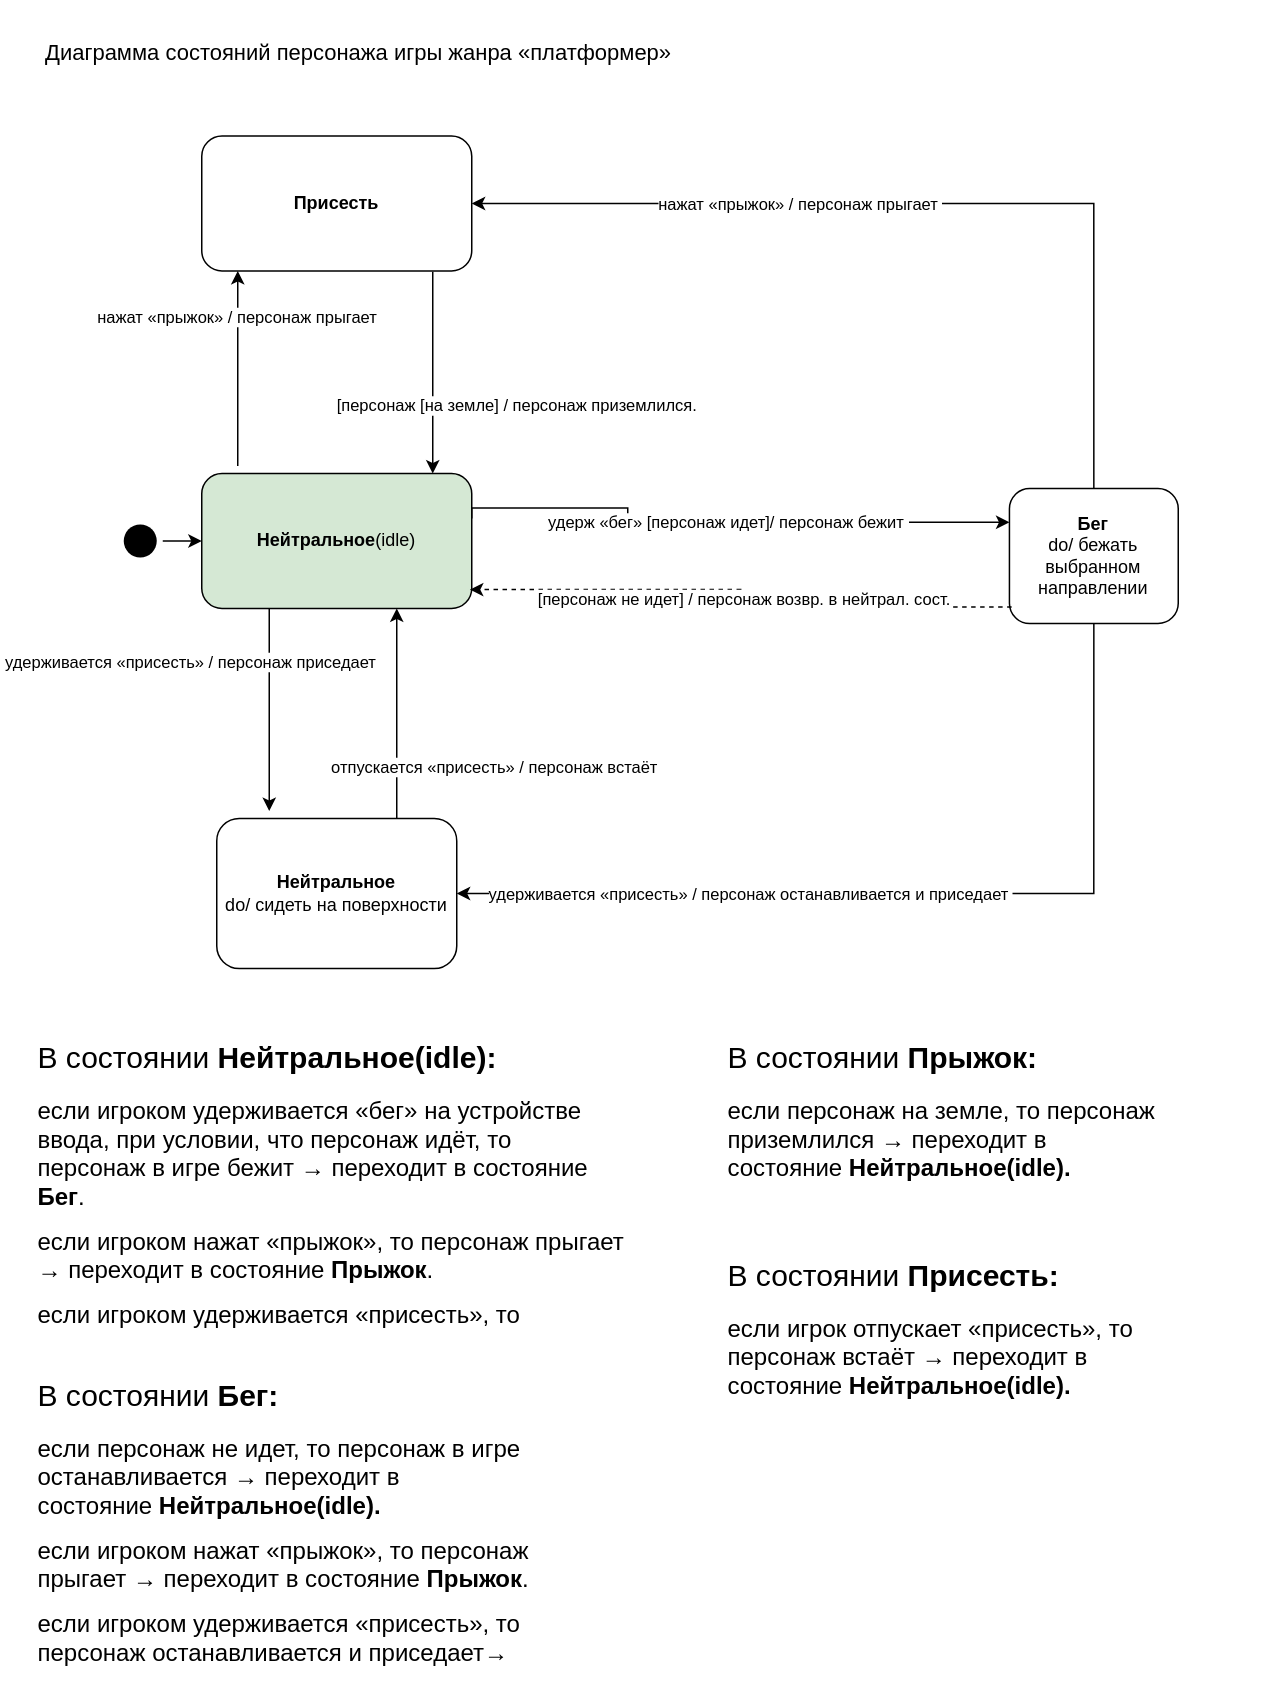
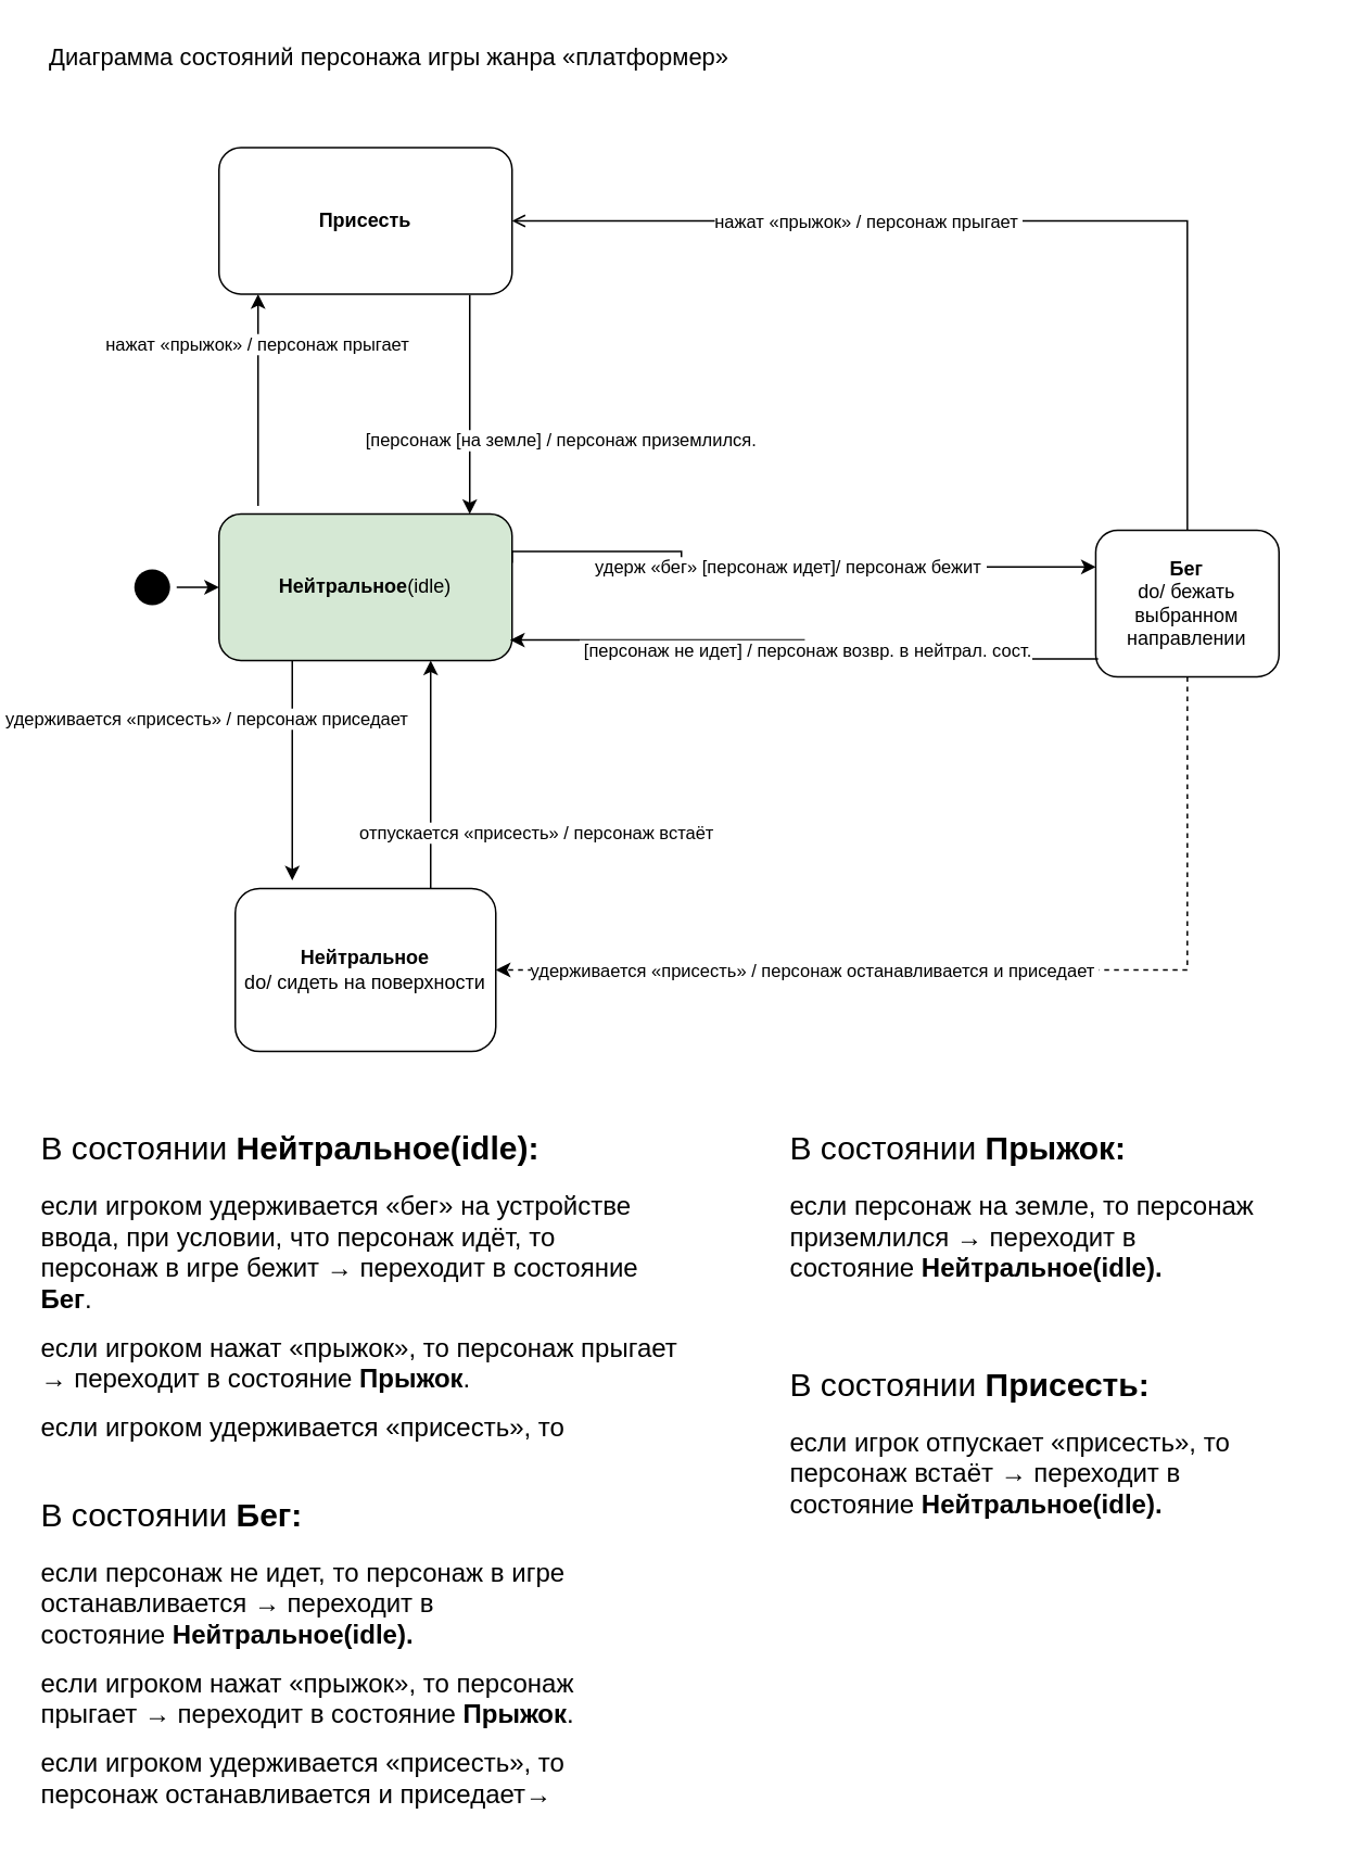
  <mxCell id="0" />
  <mxCell id="1" parent="0" />
  <mxCell id="2" value="&lt;span style=&quot;&quot; id=&quot;docs-internal-guid-36fbc556-7fff-6ebc-dd4b-fb18f65ab0c7&quot;&gt;&lt;span style=&quot;font-size: 11pt; font-family: Arial, sans-serif; color: rgb(0, 0, 0); background-color: transparent; font-style: normal; font-variant: normal; text-decoration: none; vertical-align: baseline;&quot;&gt;Диаграмма состояний персонажа игры жанра «платформер»&lt;br&gt;&lt;/span&gt;&lt;/span&gt;" style="text;whiteSpace=wrap;html=1;" parent="1" vertex="1"><mxGeometry x="28" y="20" width="470" height="40" as="geometry" /></mxCell>
  <mxCell id="3" style="edgeStyle=orthogonalEdgeStyle;rounded=0;orthogonalLoop=1;jettySize=auto;html=1;" parent="1" source="4" target="5" edge="1"><mxGeometry relative="1" as="geometry" /></mxCell>
  <mxCell id="4" value="" style="ellipse;html=1;shape=endState;fillColor=#000000;strokeColor=none;" parent="1" vertex="1"><mxGeometry x="78" y="345" width="30" height="30" as="geometry" /></mxCell>
  <mxCell id="5" value="&lt;b&gt;Нейтральное&lt;/b&gt;(idle)" style="rounded=1;whiteSpace=wrap;html=1;fillColor=#d5e8d4;" parent="1" vertex="1"><mxGeometry x="134" y="315" width="180" height="90" as="geometry" /></mxCell>
  <mxCell id="6" value="&lt;b&gt;Присесть&lt;/b&gt;" style="rounded=1;whiteSpace=wrap;html=1;" parent="1" vertex="1"><mxGeometry x="134" y="90" width="180" height="90" as="geometry" /></mxCell>
  <mxCell id="7" value="&lt;b style=&quot;border-color: var(--border-color);&quot;&gt;Бег&lt;/b&gt;&lt;br style=&quot;border-color: var(--border-color);&quot;&gt;do/ бежать выбранном направлении" style="rounded=1;whiteSpace=wrap;html=1;" parent="1" vertex="1"><mxGeometry x="672.46" y="325" width="112.54" height="90" as="geometry" /></mxCell>
  <mxCell id="8" value="&lt;b&gt;Нейтральное&lt;/b&gt;&lt;br&gt;do/ сидеть на поверхности" style="rounded=1;whiteSpace=wrap;html=1;align=center;" parent="1" vertex="1"><mxGeometry x="144" y="545" width="160" height="100" as="geometry" /></mxCell>
  <mxCell id="9" value="" style="endArrow=classic;html=1;rounded=0;edgeStyle=orthogonalEdgeStyle;exitX=0.25;exitY=1;exitDx=0;exitDy=0;" parent="1" source="5" edge="1"><mxGeometry relative="1" as="geometry"><mxPoint x="184" y="500" as="sourcePoint" /><mxPoint x="179" y="540" as="targetPoint" /></mxGeometry></mxCell>
  <mxCell id="10" value="удерживается «присесть» / персонаж приседает&amp;nbsp;" style="edgeLabel;resizable=0;html=1;align=center;verticalAlign=middle;" parent="9" connectable="0" vertex="1"><mxGeometry relative="1" as="geometry"><mxPoint x="-52" y="-32" as="offset" /></mxGeometry></mxCell>
  <mxCell id="11" value="" style="endArrow=classic;html=1;rounded=0;edgeStyle=orthogonalEdgeStyle;" parent="1" source="8" edge="1"><mxGeometry relative="1" as="geometry"><mxPoint x="189" y="415" as="sourcePoint" /><mxPoint x="264" y="405" as="targetPoint" /><Array as="points"><mxPoint x="264" y="405" /></Array></mxGeometry></mxCell>
  <mxCell id="12" value="отпускается «присесть» / персонаж встаёт" style="edgeLabel;resizable=0;html=1;align=center;verticalAlign=middle;" parent="11" connectable="0" vertex="1"><mxGeometry relative="1" as="geometry"><mxPoint x="64" y="35" as="offset" /></mxGeometry></mxCell>
  <mxCell id="13" value="" style="endArrow=classic;html=1;rounded=0;edgeStyle=orthogonalEdgeStyle;entryX=0;entryY=0.25;entryDx=0;entryDy=0;" parent="1" target="7" edge="1"><mxGeometry relative="1" as="geometry"><mxPoint x="314" y="345" as="sourcePoint" /><mxPoint x="414" y="345" as="targetPoint" /><Array as="points"><mxPoint x="314" y="338" /><mxPoint x="418" y="338" /></Array></mxGeometry></mxCell>
  <mxCell id="14" value="удерж «бег» [персонаж идет]/ персонаж бежит&amp;nbsp;" style="edgeLabel;resizable=0;html=1;align=center;verticalAlign=middle;" parent="13" connectable="0" vertex="1"><mxGeometry relative="1" as="geometry" /></mxCell>
- <mxCell id="15" value="" style="endArrow=classic;html=1;rounded=0;edgeStyle=orthogonalEdgeStyle;exitX=0.013;exitY=0.878;exitDx=0;exitDy=0;exitPerimeter=0;entryX=0.993;entryY=0.86;entryDx=0;entryDy=0;entryPerimeter=0;dashed=1;" parent="1" source="7" target="5" edge="1"><mxGeometry relative="1" as="geometry"><mxPoint x="314" y="375" as="sourcePoint" /><mxPoint x="424" y="440" as="targetPoint" /></mxGeometry></mxCell>
+ <mxCell id="15" value="" style="endArrow=classic;html=1;rounded=0;edgeStyle=orthogonalEdgeStyle;exitX=0.013;exitY=0.878;exitDx=0;exitDy=0;exitPerimeter=0;entryX=0.993;entryY=0.86;entryDx=0;entryDy=0;entryPerimeter=0;" parent="1" source="7" target="5" edge="1"><mxGeometry relative="1" as="geometry"><mxPoint x="314" y="375" as="sourcePoint" /><mxPoint x="424" y="440" as="targetPoint" /></mxGeometry></mxCell>
  <mxCell id="16" value="&amp;nbsp;[персонаж не идет] / персонаж возвр. в нейтрал. сост." style="edgeLabel;resizable=0;html=1;align=center;verticalAlign=middle;" parent="15" connectable="0" vertex="1"><mxGeometry relative="1" as="geometry" /></mxCell>
- <mxCell id="17" value="" style="endArrow=classic;html=1;rounded=0;edgeStyle=orthogonalEdgeStyle;exitX=0.5;exitY=0;exitDx=0;exitDy=0;entryX=1;entryY=0.5;entryDx=0;entryDy=0;" parent="1" source="7" target="6" edge="1"><mxGeometry relative="1" as="geometry"><mxPoint x="674" y="80" as="sourcePoint" /><mxPoint x="774" y="80" as="targetPoint" /></mxGeometry></mxCell>
+ <mxCell id="17" value="" style="endArrow=open;html=1;rounded=0;edgeStyle=orthogonalEdgeStyle;exitX=0.5;exitY=0;exitDx=0;exitDy=0;entryX=1;entryY=0.5;entryDx=0;entryDy=0;" parent="1" source="7" target="6" edge="1"><mxGeometry relative="1" as="geometry"><mxPoint x="674" y="80" as="sourcePoint" /><mxPoint x="774" y="80" as="targetPoint" /></mxGeometry></mxCell>
  <mxCell id="18" value="нажат «прыжок» / персонаж прыгает&amp;nbsp;" style="edgeLabel;resizable=0;html=1;align=center;verticalAlign=middle;" parent="17" connectable="0" vertex="1"><mxGeometry relative="1" as="geometry"><mxPoint x="-84" as="offset" /></mxGeometry></mxCell>
  <mxCell id="19" value="" style="endArrow=classic;html=1;rounded=0;edgeStyle=orthogonalEdgeStyle;entryX=0.713;entryY=-0.002;entryDx=0;entryDy=0;entryPerimeter=0;exitX=0.713;exitY=1.004;exitDx=0;exitDy=0;exitPerimeter=0;" parent="1" edge="1"><mxGeometry relative="1" as="geometry"><mxPoint x="288" y="180.54" as="sourcePoint" /><mxPoint x="288" y="315" as="targetPoint" /></mxGeometry></mxCell>
  <mxCell id="20" value="[персонаж [на земле] / персонаж приземлился." style="edgeLabel;resizable=0;html=1;align=center;verticalAlign=middle;" parent="19" connectable="0" vertex="1"><mxGeometry relative="1" as="geometry"><mxPoint x="55" y="22" as="offset" /></mxGeometry></mxCell>
  <mxCell id="21" value="" style="endArrow=classic;html=1;rounded=0;edgeStyle=orthogonalEdgeStyle;entryX=0.25;entryY=1;entryDx=0;entryDy=0;" parent="1" edge="1"><mxGeometry relative="1" as="geometry"><mxPoint x="158" y="310" as="sourcePoint" /><mxPoint x="158" y="180" as="targetPoint" /></mxGeometry></mxCell>
  <mxCell id="22" value="нажат «прыжок» / персонаж прыгает&amp;nbsp;" style="edgeLabel;resizable=0;html=1;align=center;verticalAlign=middle;" parent="21" connectable="0" vertex="1"><mxGeometry relative="1" as="geometry"><mxPoint y="-35" as="offset" /></mxGeometry></mxCell>
- <mxCell id="23" value="" style="endArrow=classic;html=1;rounded=0;edgeStyle=orthogonalEdgeStyle;exitX=0.5;exitY=1;exitDx=0;exitDy=0;entryX=1;entryY=0.5;entryDx=0;entryDy=0;" parent="1" source="7" target="8" edge="1"><mxGeometry relative="1" as="geometry"><mxPoint x="508" y="490" as="sourcePoint" /><mxPoint x="478" y="590" as="targetPoint" /></mxGeometry></mxCell>
+ <mxCell id="23" value="" style="endArrow=classic;html=1;rounded=0;edgeStyle=orthogonalEdgeStyle;exitX=0.5;exitY=1;exitDx=0;exitDy=0;entryX=1;entryY=0.5;entryDx=0;entryDy=0;dashed=1;" parent="1" source="7" target="8" edge="1"><mxGeometry relative="1" as="geometry"><mxPoint x="508" y="490" as="sourcePoint" /><mxPoint x="478" y="590" as="targetPoint" /></mxGeometry></mxCell>
  <mxCell id="24" value="удерживается «присесть» / персонаж останавливается и приседает&amp;nbsp;" style="edgeLabel;resizable=0;html=1;align=center;verticalAlign=middle;" parent="23" connectable="0" vertex="1"><mxGeometry relative="1" as="geometry"><mxPoint x="-107" as="offset" /></mxGeometry></mxCell>
  <mxCell id="25" value="&lt;h1 style=&quot;font-size: 20px;&quot;&gt;&lt;span style=&quot;background-color: initial; font-weight: normal;&quot;&gt;В состоянии &lt;/span&gt;&lt;span style=&quot;background-color: initial;&quot;&gt;Нейтральное(idle):&lt;/span&gt;&lt;/h1&gt;&lt;h1 style=&quot;border-color: var(--border-color); font-size: 16px;&quot;&gt;&lt;span style=&quot;font-weight: normal;&quot;&gt;если игроком удерживается «бег»&amp;nbsp;на устройстве ввода, при условии, что персонаж идёт, то персонаж&amp;nbsp;в игре бежит → переходит в состояние &lt;/span&gt;Бег&lt;span style=&quot;font-weight: normal;&quot;&gt;.&lt;/span&gt;&lt;/h1&gt;&lt;h1 style=&quot;font-size: 16px;&quot;&gt;&lt;span style=&quot;background-color: initial; font-size: 16px; font-weight: normal;&quot;&gt;если игроком нажат «прыжок», то персонаж прыгает → переходит в состояние &lt;/span&gt;&lt;span style=&quot;background-color: initial; font-size: 16px;&quot;&gt;Прыжок&lt;/span&gt;&lt;span style=&quot;background-color: initial; font-size: 16px; font-weight: normal;&quot;&gt;.&lt;/span&gt;&lt;/h1&gt;&lt;div&gt;&lt;h1 style=&quot;border-color: var(--border-color); font-size: 16px;&quot;&gt;&lt;span style=&quot;font-weight: normal;&quot;&gt;если игроком удерживается «присесть», то персонаж приседает→ переходит в состояние &lt;/span&gt;Присесть&lt;span style=&quot;font-weight: normal;&quot;&gt;.&lt;/span&gt;&lt;/h1&gt;&lt;span style=&quot;font-weight: normal;&quot;&gt;&lt;br&gt;&lt;/span&gt;&lt;/div&gt;" style="text;html=1;strokeColor=none;fillColor=none;spacing=5;spacingTop=-20;whiteSpace=wrap;overflow=hidden;rounded=0;fontSize=16;flipV=1;flipH=1;" parent="1" vertex="1"><mxGeometry x="20" y="690" width="400" height="200" as="geometry" /></mxCell>
  <mxCell id="26" value="&lt;h1 style=&quot;font-size: 20px;&quot;&gt;&lt;span style=&quot;background-color: initial; font-weight: normal;&quot;&gt;В состоянии &lt;/span&gt;&lt;span style=&quot;background-color: initial;&quot;&gt;Бег:&lt;/span&gt;&lt;/h1&gt;&lt;h1 style=&quot;border-color: var(--border-color); font-size: 16px;&quot;&gt;&lt;span style=&quot;font-weight: normal;&quot;&gt;если персонаж не идет, то персонаж&amp;nbsp;в игре останавливается → переходит в состояние&amp;nbsp;&lt;/span&gt;Нейтральное(idle).&lt;/h1&gt;&lt;h1 style=&quot;font-size: 16px;&quot;&gt;&lt;span style=&quot;font-weight: normal;&quot;&gt;если игроком нажат «прыжок», то персонаж прыгает → переходит в состояние &lt;/span&gt;&lt;span style=&quot;background-color: initial; font-size: 16px;&quot;&gt;Прыжок&lt;/span&gt;&lt;span style=&quot;font-weight: normal; background-color: initial; font-size: 16px;&quot;&gt;.&lt;/span&gt;&lt;/h1&gt;&lt;div&gt;&lt;h1 style=&quot;border-color: var(--border-color); font-size: 16px;&quot;&gt;&lt;span style=&quot;font-weight: normal;&quot;&gt;если игроком удерживается «присесть», то персонаж останавливается и приседает→ переходит в состояние &lt;/span&gt;Присесть&lt;span style=&quot;font-weight: normal;&quot;&gt;.&lt;/span&gt;&lt;/h1&gt;&lt;span style=&quot;font-weight: normal;&quot;&gt;&lt;br&gt;&lt;/span&gt;&lt;/div&gt;" style="text;html=1;strokeColor=none;fillColor=none;spacing=5;spacingTop=-20;whiteSpace=wrap;overflow=hidden;rounded=0;fontSize=16;flipV=1;flipH=1;" parent="1" vertex="1"><mxGeometry x="20" y="915" width="390" height="200" as="geometry" /></mxCell>
  <mxCell id="27" value="&lt;h1 style=&quot;font-size: 20px;&quot;&gt;&lt;span style=&quot;background-color: initial; font-weight: normal;&quot;&gt;В состоянии &lt;/span&gt;&lt;span style=&quot;background-color: initial;&quot;&gt;Прыжок:&lt;/span&gt;&lt;/h1&gt;&lt;h1 style=&quot;border-color: var(--border-color); font-size: 16px;&quot;&gt;&lt;span style=&quot;font-weight: normal;&quot;&gt;если персонаж на земле, то персонаж приземлился → переходит в состояние&amp;nbsp;&lt;/span&gt;Нейтральное(idle).&lt;/h1&gt;&lt;h1 style=&quot;font-size: 16px;&quot;&gt;&lt;br&gt;&lt;/h1&gt;&lt;div&gt;&lt;span style=&quot;font-weight: normal;&quot;&gt;&lt;br&gt;&lt;/span&gt;&lt;/div&gt;" style="text;html=1;strokeColor=none;fillColor=none;spacing=5;spacingTop=-20;whiteSpace=wrap;overflow=hidden;rounded=0;fontSize=16;flipV=1;flipH=1;" parent="1" vertex="1"><mxGeometry x="480" y="690" width="340" height="100" as="geometry" /></mxCell>
  <mxCell id="28" value="&lt;h1 style=&quot;font-size: 20px;&quot;&gt;&lt;span style=&quot;background-color: initial; font-weight: normal;&quot;&gt;В состоянии &lt;/span&gt;&lt;span style=&quot;background-color: initial;&quot;&gt;Присесть:&lt;/span&gt;&lt;/h1&gt;&lt;h1 style=&quot;border-color: var(--border-color); font-size: 16px;&quot;&gt;&lt;span style=&quot;font-weight: normal;&quot;&gt;если игрок отпускает «присесть», то персонаж встаёт → переходит в состояние&amp;nbsp;&lt;/span&gt;Нейтральное(idle).&lt;/h1&gt;&lt;h1 style=&quot;font-size: 16px;&quot;&gt;&lt;br&gt;&lt;/h1&gt;&lt;div&gt;&lt;span style=&quot;font-weight: normal;&quot;&gt;&lt;br&gt;&lt;/span&gt;&lt;/div&gt;" style="text;html=1;strokeColor=none;fillColor=none;spacing=5;spacingTop=-20;whiteSpace=wrap;overflow=hidden;rounded=0;fontSize=16;flipV=1;flipH=1;" parent="1" vertex="1"><mxGeometry x="480" y="835" width="330" height="105" as="geometry" /></mxCell>
